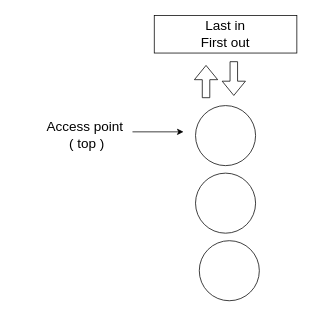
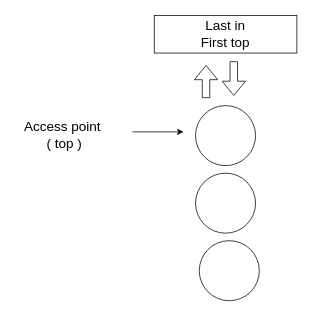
  <mxCell id="0" />
  <mxCell id="1" parent="0" />
  <mxCell id="2" value="" style="ellipse;whiteSpace=wrap;html=1;aspect=fixed;" vertex="1" parent="1"><mxGeometry x="260" y="230" width="80" height="80" as="geometry" /></mxCell>
  <mxCell id="3" value="" style="ellipse;whiteSpace=wrap;html=1;aspect=fixed;" vertex="1" parent="1"><mxGeometry x="260" y="140" width="80" height="80" as="geometry" /></mxCell>
  <mxCell id="4" value="" style="ellipse;whiteSpace=wrap;html=1;aspect=fixed;" vertex="1" parent="1"><mxGeometry x="265" y="320" width="80" height="80" as="geometry" /></mxCell>
  <mxCell id="5" value="" style="shape=flexArrow;endArrow=classic;html=1;" edge="1" parent="1"><mxGeometry width="50" height="50" relative="1" as="geometry"><mxPoint x="311" y="81" as="sourcePoint" /><mxPoint x="311" y="127" as="targetPoint" /></mxGeometry></mxCell>
  <mxCell id="6" value="" style="shape=flexArrow;endArrow=classic;html=1;" edge="1" parent="1"><mxGeometry width="50" height="50" relative="1" as="geometry"><mxPoint x="274" y="130" as="sourcePoint" /><mxPoint x="274" y="86" as="targetPoint" /></mxGeometry></mxCell>
  <mxCell id="7" value="" style="endArrow=classic;html=1;" edge="1" parent="1"><mxGeometry width="50" height="50" relative="1" as="geometry"><mxPoint x="176" y="175" as="sourcePoint" /><mxPoint x="244" y="175" as="targetPoint" /></mxGeometry></mxCell>
- <mxCell id="8" value="Access point&amp;nbsp;&lt;br&gt;( top )" style="text;html=1;align=center;verticalAlign=middle;resizable=0;points=[];autosize=1;strokeColor=none;fillColor=none;fontSize=18;" vertex="1" parent="1"><mxGeometry x="50" y="150" width="130" height="60" as="geometry" /></mxCell>
- <mxCell id="9" value="&amp;nbsp;Last in&amp;nbsp;&lt;br&gt;First out" style="rounded=0;whiteSpace=wrap;html=1;fontSize=18;align=center;verticalAlign=middle;" vertex="1" parent="1"><mxGeometry x="205" y="20" width="190" height="50" as="geometry" /></mxCell>
+ <mxCell id="8" value="Access point&amp;nbsp;&lt;br&gt;( top )" style="text;html=1;align=center;verticalAlign=middle;resizable=0;points=[];autosize=1;strokeColor=none;fillColor=none;fontSize=18;" vertex="1" parent="1"><mxGeometry x="20" y="150" width="130" height="60" as="geometry" /></mxCell>
+ <mxCell id="9" value="&amp;nbsp;Last in&amp;nbsp;&lt;br&gt;First top" style="rounded=0;whiteSpace=wrap;html=1;fontSize=18;align=center;verticalAlign=middle;" vertex="1" parent="1"><mxGeometry x="205" y="20" width="190" height="50" as="geometry" /></mxCell>
